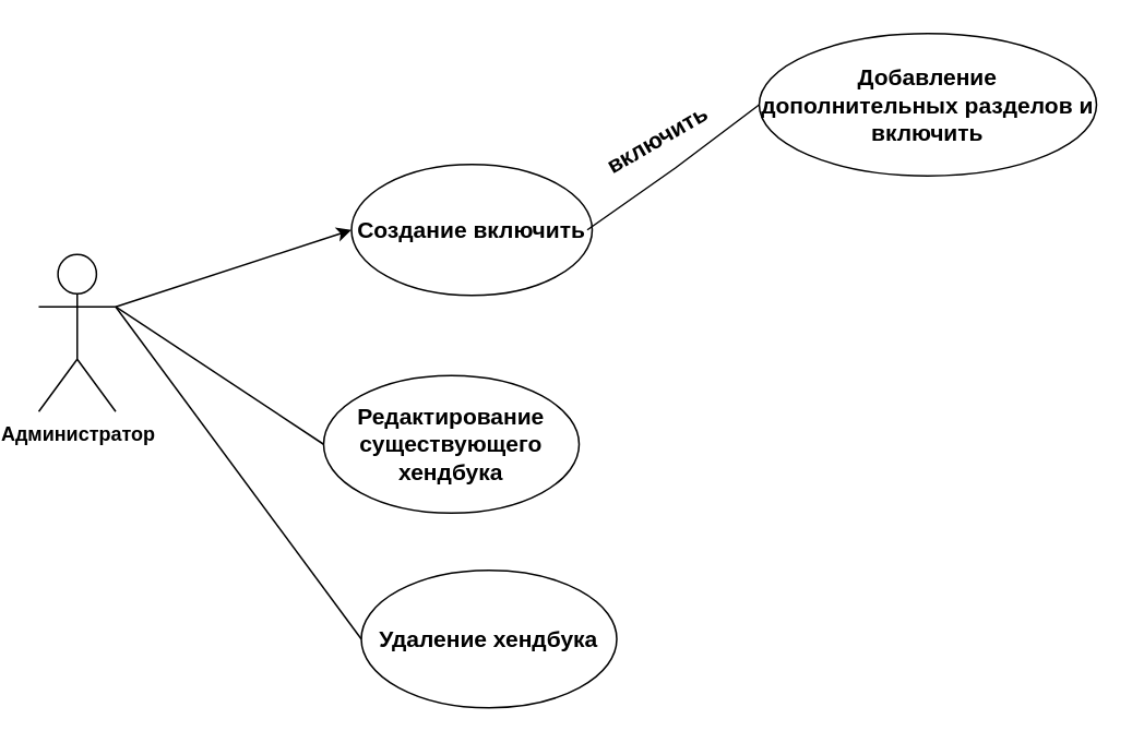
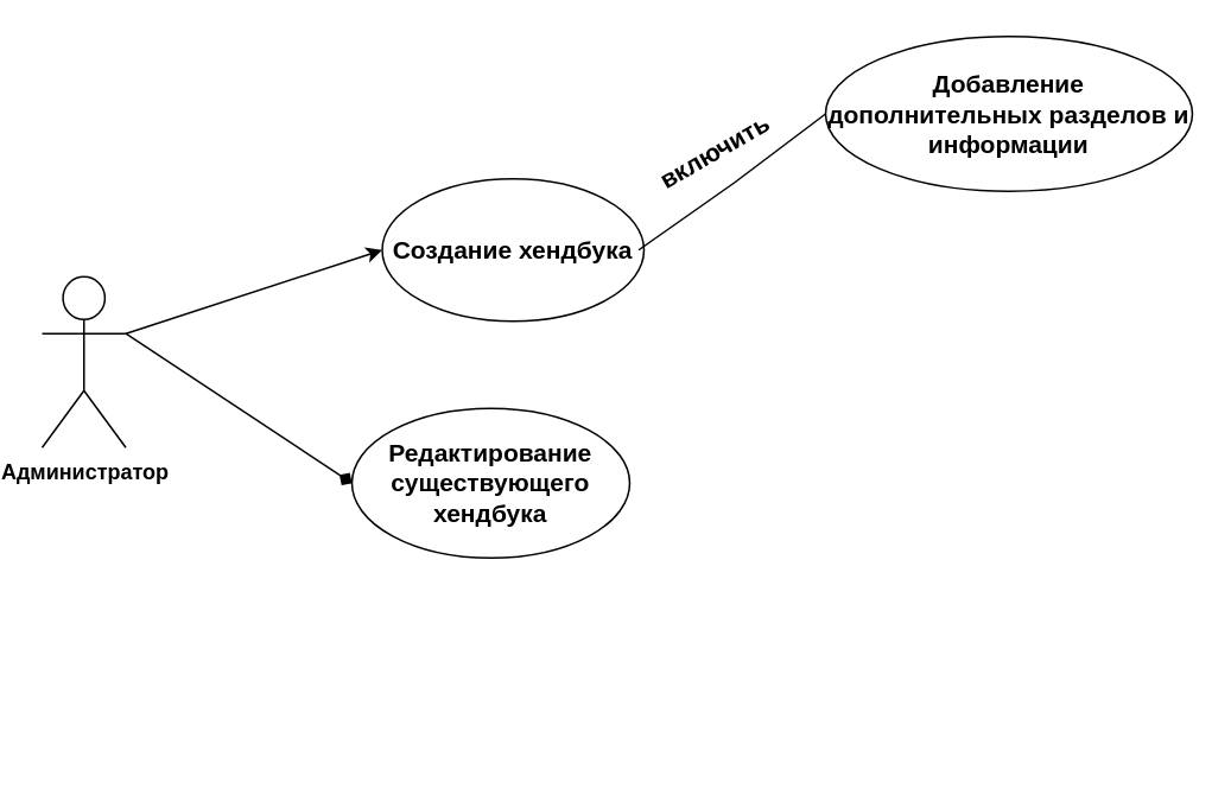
  <mxCell id="0" />
  <mxCell id="1" parent="0" />
  <mxCell id="2" value="&lt;b&gt;Администратор&lt;/b&gt;" style="shape=umlActor;verticalLabelPosition=bottom;verticalAlign=top;html=1;outlineConnect=0;" vertex="1" parent="1"><mxGeometry x="20" y="155" width="47" height="96" as="geometry" /></mxCell>
- <mxCell id="3" value="&lt;b&gt;&lt;font style=&quot;font-size: 14px;&quot;&gt;Создание включить&lt;/font&gt;&lt;/b&gt;" style="ellipse;whiteSpace=wrap;html=1;" vertex="1" parent="1"><mxGeometry x="211" y="100" width="147" height="80" as="geometry" /></mxCell>
+ <mxCell id="3" value="&lt;b&gt;&lt;font style=&quot;font-size: 14px;&quot;&gt;Создание хендбука&lt;/font&gt;&lt;/b&gt;" style="ellipse;whiteSpace=wrap;html=1;" vertex="1" parent="1"><mxGeometry x="211" y="100" width="147" height="80" as="geometry" /></mxCell>
  <mxCell id="4" value="" style="endArrow=classic;html=1;rounded=0;exitX=1;exitY=0.333;exitDx=0;exitDy=0;exitPerimeter=0;entryX=0;entryY=0.5;entryDx=0;entryDy=0;" edge="1" parent="1" source="2" target="3"><mxGeometry width="50" height="50" relative="1" as="geometry"><mxPoint x="366" y="251" as="sourcePoint" /><mxPoint x="416" y="201" as="targetPoint" /></mxGeometry></mxCell>
  <mxCell id="5" value="&lt;b&gt;&lt;font style=&quot;font-size: 14px;&quot;&gt;Редактирование существующего хендбука&lt;/font&gt;&lt;/b&gt;" style="ellipse;whiteSpace=wrap;html=1;" vertex="1" parent="1"><mxGeometry x="194" y="229" width="156" height="84" as="geometry" /></mxCell>
- <mxCell id="6" value="" style="endArrow=none;html=1;rounded=0;exitX=1;exitY=0.333;exitDx=0;exitDy=0;exitPerimeter=0;entryX=0;entryY=0.5;entryDx=0;entryDy=0;" edge="1" parent="1" source="2" target="5"><mxGeometry width="50" height="50" relative="1" as="geometry"><mxPoint x="77" y="197" as="sourcePoint" /><mxPoint x="221" y="150" as="targetPoint" /></mxGeometry></mxCell>
- <mxCell id="7" value="&lt;b&gt;&lt;font style=&quot;font-size: 14px;&quot;&gt;Удаление хендбука&lt;/font&gt;&lt;/b&gt;" style="ellipse;whiteSpace=wrap;html=1;" vertex="1" parent="1"><mxGeometry x="217" y="348" width="156" height="84" as="geometry" /></mxCell>
- <mxCell id="8" value="" style="endArrow=none;html=1;rounded=0;exitX=1;exitY=0.333;exitDx=0;exitDy=0;exitPerimeter=0;entryX=0;entryY=0.5;entryDx=0;entryDy=0;" edge="1" parent="1" source="2" target="7"><mxGeometry width="50" height="50" relative="1" as="geometry"><mxPoint x="77" y="197" as="sourcePoint" /><mxPoint x="219" y="281" as="targetPoint" /></mxGeometry></mxCell>
- <mxCell id="9" value="&lt;b style=&quot;font-size: 14px;&quot;&gt;Добавление&lt;br&gt;дополнительных разделов и включить&lt;/b&gt;" style="ellipse;whiteSpace=wrap;html=1;" vertex="1" parent="1"><mxGeometry x="460" y="20" width="206" height="87" as="geometry" /></mxCell>
+ <mxCell id="6" value="" style="endArrow=diamond;html=1;rounded=0;exitX=1;exitY=0.333;exitDx=0;exitDy=0;exitPerimeter=0;entryX=0;entryY=0.5;entryDx=0;entryDy=0;" edge="1" parent="1" source="2" target="5"><mxGeometry width="50" height="50" relative="1" as="geometry"><mxPoint x="77" y="197" as="sourcePoint" /><mxPoint x="221" y="150" as="targetPoint" /></mxGeometry></mxCell>
+ <mxCell id="9" value="&lt;b style=&quot;font-size: 14px;&quot;&gt;Добавление&lt;br&gt;дополнительных разделов и информации&lt;/b&gt;" style="ellipse;whiteSpace=wrap;html=1;" vertex="1" parent="1"><mxGeometry x="460" y="20" width="206" height="87" as="geometry" /></mxCell>
  <mxCell id="10" value="" style="endArrow=none;html=1;rounded=0;entryX=0;entryY=0.5;entryDx=0;entryDy=0;" edge="1" parent="1" target="9"><mxGeometry width="50" height="50" relative="1" as="geometry"><mxPoint x="355" y="140" as="sourcePoint" /><mxPoint x="221" y="150" as="targetPoint" /><Array as="points"><mxPoint x="409" y="102" /></Array></mxGeometry></mxCell>
  <mxCell id="11" value="&lt;b&gt;&lt;font style=&quot;font-size: 14px;&quot;&gt;включить&lt;/font&gt;&lt;/b&gt;" style="text;html=1;strokeColor=none;fillColor=none;align=center;verticalAlign=middle;whiteSpace=wrap;rounded=0;rotation=-30;" vertex="1" parent="1"><mxGeometry x="368" y="70" width="60" height="30" as="geometry" /></mxCell>
